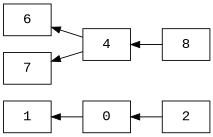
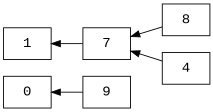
  digraph {
    fontname="Liberation Mono"
    ordering=out
    rankdir=LR
    node [fontname="Liberation Mono" fontsize=16 shape=record]
    edge [dir=back fontname="Liberation Mono"]
    n1 [label=0]
-   n2 [label=2]
+   n2 [label=9]
    n3 [label=1]
    n4 [label=8]
    n5 [label=4]
-   n6 [label=6]
    n7 [label=7]
    n1 -> n2
-   n3 -> n1
-   n5 -> n4
-   n6 -> n5
+   n3 -> n7
+   n7 -> n4
    n7 -> n5
  }
